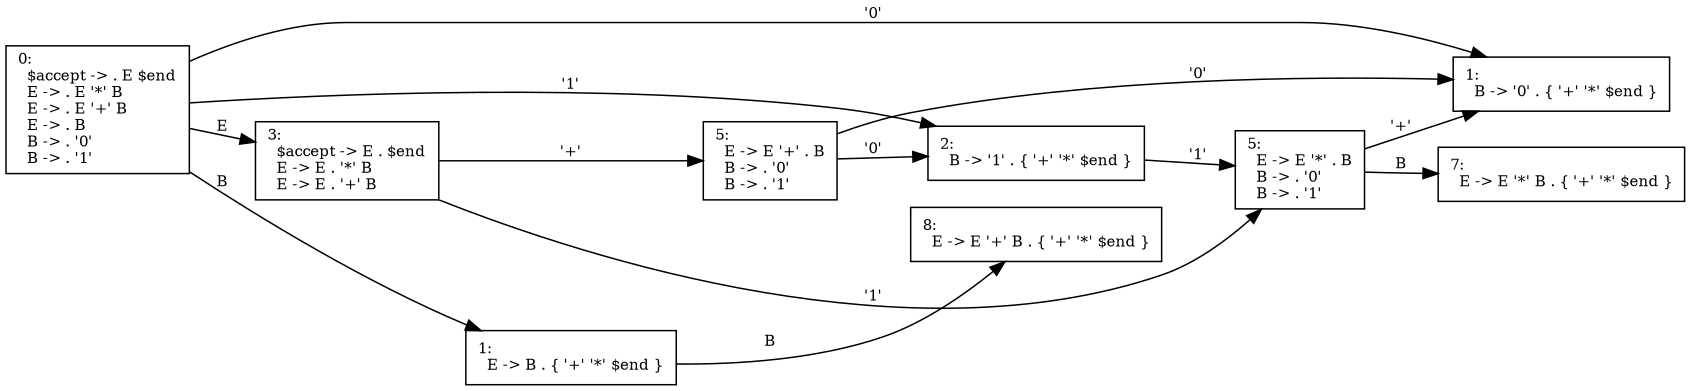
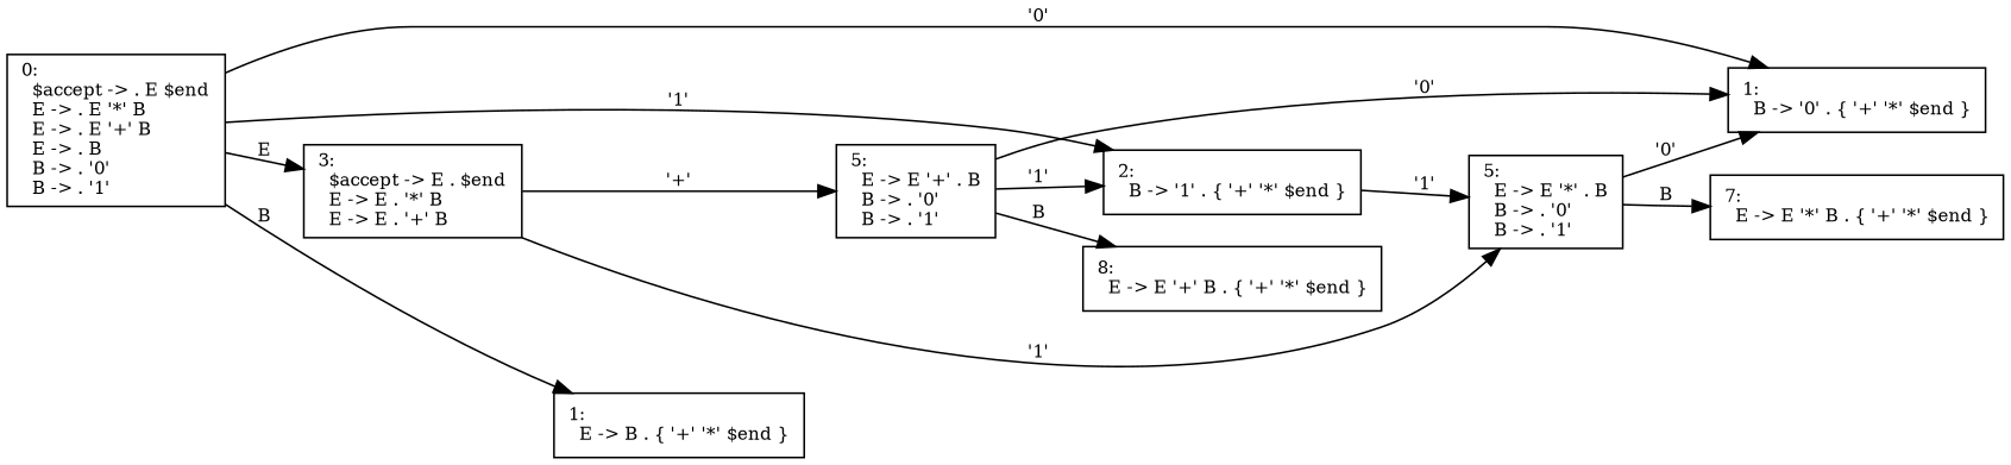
  digraph {
    rankdir=LR
    node [fontsize=10 shape=box]
    edge [fontsize=10]
    n1 [label="0:\l  $accept -> . E $end\l  E -> . E '*' B\l  E -> . E '+' B\l  E -> . B\l  B -> . '0'\l  B -> . '1'\l"]
    n2 [label="1:\l  B -> '0' . { '+' '*' $end }\l"]
    n3 [label="2:\l  B -> '1' . { '+' '*' $end }\l"]
    n4 [label="3:\l  $accept -> E . $end\l  E -> E . '*' B\l  E -> E . '+' B\l"]
    n5 [label="1:\l  E -> B . { '+' '*' $end }\l"]
    n6 [label="5:\l  E -> E '*' . B\l  B -> . '0'\l  B -> . '1'\l"]
    n7 [label="5:\l  E -> E '+' . B\l  B -> . '0'\l  B -> . '1'\l"]
    n8 [label="7:\l  E -> E '*' B . { '+' '*' $end }\l"]
    n9 [label="8:\l  E -> E '+' B . { '+' '*' $end }\l"]
    n1 -> n2 [label="'0'"]
    n1 -> n3 [label="'1'"]
    n1 -> n4 [label=E]
    n1 -> n5 [label=B]
    n3 -> n6 [label="'1'"]
    n4 -> n6 [label="'1'"]
    n4 -> n7 [label="'+'"]
-   n6 -> n2 [label="'+'"]
+   n6 -> n2 [label="'0'"]
    n6 -> n8 [label=B]
    n7 -> n2 [label="'0'"]
-   n7 -> n3 [label="'0'"]
-   n5 -> n9 [label=B]
+   n7 -> n3 [label="'1'"]
+   n7 -> n9 [label=B]
  }
